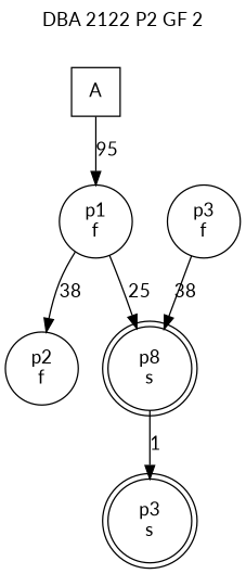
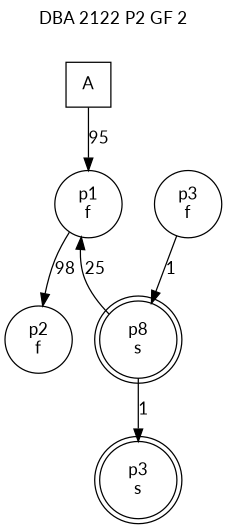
  digraph {
    fontname=Lato
    label=" DBA 2122 P2 GF 2 "
    labelloc=tl
    rankdir=TB
    node [fontname=Lato shape=circle]
    edge [fontname=Lato]
    n1 [label=A shape=square]
    n2 [label="p1\nf"]
    n3 [label="p8\ns" shape=doublecircle]
    n4 [label="p2\nf"]
    n5 [label="p3\ns" shape=doublecircle]
    n6 [label="p3\nf"]
    n1 -> n2 [label=95]
-   n2 -> n3 [label=25]
-   n2 -> n4 [label=38]
+   n3 -> n2 [label=25]
+   n2 -> n4 [label=98]
    n3 -> n5 [label=1]
-   n6 -> n3 [label=38]
+   n6 -> n3 [label=1]
  }
